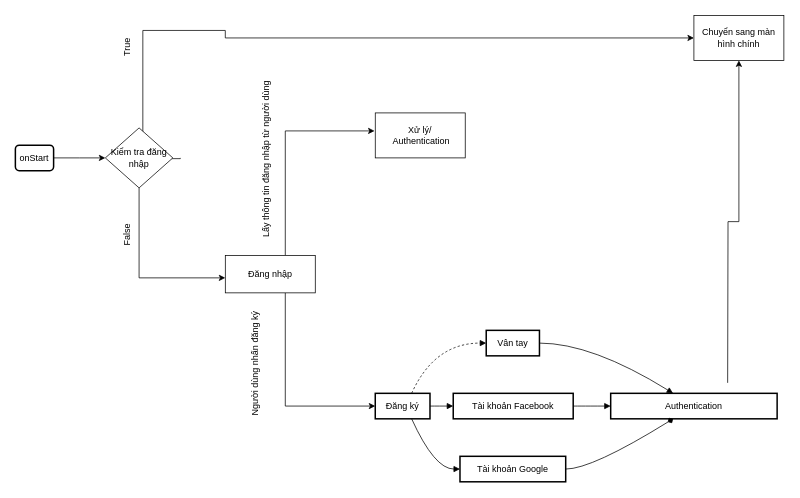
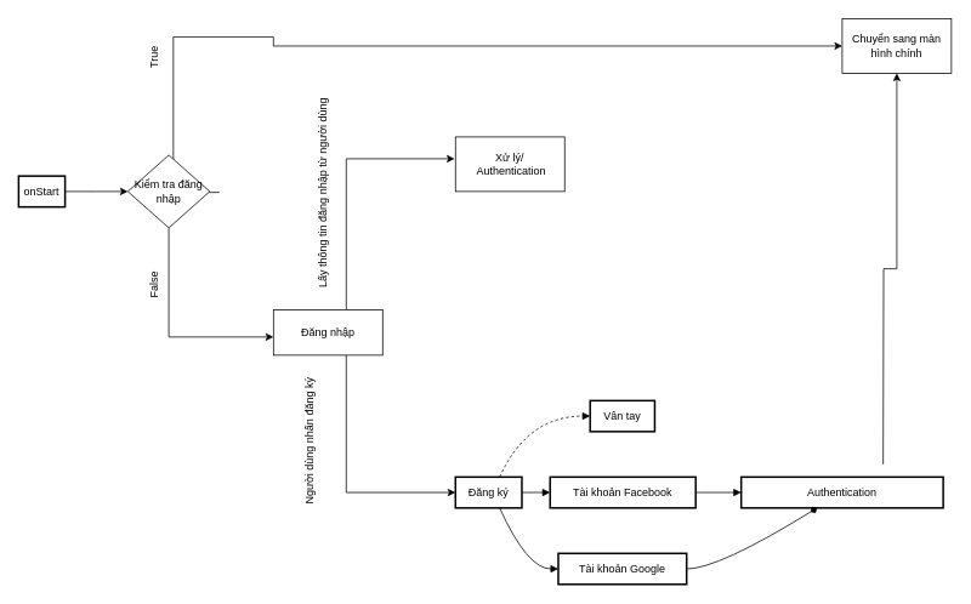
  <mxCell id="0" />
  <mxCell id="1" parent="0" />
  <mxCell id="2" style="edgeStyle=orthogonalEdgeStyle;rounded=0;orthogonalLoop=1;jettySize=auto;html=1;" edge="1" parent="1" source="3"><mxGeometry relative="1" as="geometry"><mxPoint x="140" y="210" as="targetPoint" /></mxGeometry></mxCell>
- <mxCell id="3" value="onStart" style="whiteSpace=wrap;strokeWidth=2;rounded=1;" parent="1" vertex="1"><mxGeometry x="20" y="193" width="51" height="34" as="geometry" /></mxCell>
+ <mxCell id="3" value="onStart" style="whiteSpace=wrap;strokeWidth=2;" parent="1" vertex="1"><mxGeometry x="20" y="193" width="51" height="34" as="geometry" /></mxCell>
  <mxCell id="4" value="Đăng ký" style="whiteSpace=wrap;strokeWidth=2;" parent="1" vertex="1"><mxGeometry x="500" y="524" width="73" height="34" as="geometry" /></mxCell>
  <mxCell id="5" value="Vân tay" style="whiteSpace=wrap;strokeWidth=2;" parent="1" vertex="1"><mxGeometry x="648" y="440" width="71" height="34" as="geometry" /></mxCell>
  <mxCell id="6" value="Tài khoản Facebook" style="whiteSpace=wrap;strokeWidth=2;" parent="1" vertex="1"><mxGeometry x="604" y="524" width="160" height="34" as="geometry" /></mxCell>
  <mxCell id="7" value="Tài khoản Google" style="whiteSpace=wrap;strokeWidth=2;" parent="1" vertex="1"><mxGeometry x="613" y="608" width="141" height="34" as="geometry" /></mxCell>
  <mxCell id="8" style="edgeStyle=orthogonalEdgeStyle;rounded=0;orthogonalLoop=1;jettySize=auto;html=1;entryX=0.5;entryY=1;entryDx=0;entryDy=0;" edge="1" parent="1" target="17"><mxGeometry relative="1" as="geometry"><mxPoint x="970" y="510" as="sourcePoint" /></mxGeometry></mxCell>
  <mxCell id="9" value="Authentication" style="whiteSpace=wrap;strokeWidth=2;" parent="1" vertex="1"><mxGeometry x="814" y="524" width="222" height="34" as="geometry" /></mxCell>
  <mxCell id="10" value="" style="curved=1;startArrow=none;endArrow=block;exitX=0.665;exitY=0;entryX=0.001;entryY=0.5;dashed=1;" parent="1" source="4" target="5" edge="1"><mxGeometry relative="1" as="geometry"><Array as="points"><mxPoint x="579" y="457" /></Array></mxGeometry></mxCell>
  <mxCell id="11" value="" style="curved=1;startArrow=none;endArrow=block;exitX=0.994;exitY=0.5;entryX=-0.003;entryY=0.5;" parent="1" source="4" target="6" edge="1"><mxGeometry relative="1" as="geometry"><Array as="points" /></mxGeometry></mxCell>
  <mxCell id="12" value="" style="curved=1;startArrow=none;endArrow=block;exitX=0.665;exitY=1;entryX=-0.0;entryY=0.5;" parent="1" source="4" target="7" edge="1"><mxGeometry relative="1" as="geometry"><Array as="points"><mxPoint x="579" y="625" /></Array></mxGeometry></mxCell>
- <mxCell id="13" value="" style="curved=1;startArrow=none;endArrow=block;exitX=1.003;exitY=0.5;entryX=0.375;entryY=0;" parent="1" source="5" target="9" edge="1"><mxGeometry relative="1" as="geometry"><Array as="points"><mxPoint x="789" y="457" /></Array></mxGeometry></mxCell>
  <mxCell id="14" value="" style="curved=1;startArrow=none;endArrow=block;exitX=0.998;exitY=0.5;entryX=-0.001;entryY=0.5;" parent="1" source="6" target="9" edge="1"><mxGeometry relative="1" as="geometry"><Array as="points" /></mxGeometry></mxCell>
  <mxCell id="15" value="" style="curved=1;startArrow=none;endArrow=diamond;exitX=1.002;exitY=0.5;entryX=0.375;entryY=1;" parent="1" source="7" target="9" edge="1"><mxGeometry relative="1" as="geometry"><Array as="points"><mxPoint x="789" y="625" /></Array></mxGeometry></mxCell>
  <mxCell id="16" style="edgeStyle=orthogonalEdgeStyle;rounded=0;orthogonalLoop=1;jettySize=auto;html=1;entryX=0;entryY=0.5;entryDx=0;entryDy=0;" edge="1" parent="1" target="17"><mxGeometry relative="1" as="geometry"><mxPoint x="240" y="210" as="sourcePoint" /><Array as="points"><mxPoint x="240" y="211" /><mxPoint x="190" y="211" /><mxPoint x="190" y="40" /><mxPoint x="300" y="40" /></Array></mxGeometry></mxCell>
  <mxCell id="17" value="Chuyển sang màn hình chính" style="rounded=0;whiteSpace=wrap;html=1;" vertex="1" parent="1"><mxGeometry x="925" y="20" width="120" height="60" as="geometry" /></mxCell>
  <mxCell id="18" value="True" style="text;html=1;align=center;verticalAlign=middle;resizable=0;points=[];autosize=1;strokeColor=none;fillColor=none;rotation=270;" vertex="1" parent="1"><mxGeometry x="145" y="48" width="50" height="30" as="geometry" /></mxCell>
  <mxCell id="19" style="edgeStyle=orthogonalEdgeStyle;rounded=0;orthogonalLoop=1;jettySize=auto;html=1;" edge="1" parent="1" source="20"><mxGeometry relative="1" as="geometry"><mxPoint x="300" y="370" as="targetPoint" /><Array as="points"><mxPoint x="185" y="370" /></Array></mxGeometry></mxCell>
  <mxCell id="20" value="Kiểm tra đăng nhập" style="rhombus;whiteSpace=wrap;html=1;" vertex="1" parent="1"><mxGeometry x="140" y="170" width="90" height="80" as="geometry" /></mxCell>
  <mxCell id="21" style="edgeStyle=orthogonalEdgeStyle;rounded=0;orthogonalLoop=1;jettySize=auto;html=1;entryX=-0.008;entryY=0.4;entryDx=0;entryDy=0;entryPerimeter=0;" edge="1" parent="1" source="23" target="25"><mxGeometry relative="1" as="geometry"><Array as="points"><mxPoint x="380" y="174" /></Array></mxGeometry></mxCell>
  <mxCell id="22" style="edgeStyle=orthogonalEdgeStyle;rounded=0;orthogonalLoop=1;jettySize=auto;html=1;entryX=0;entryY=0.5;entryDx=0;entryDy=0;" edge="1" parent="1" source="23" target="4"><mxGeometry relative="1" as="geometry"><Array as="points"><mxPoint x="380" y="541" /></Array></mxGeometry></mxCell>
  <mxCell id="23" value="Đăng nhập" style="rounded=0;whiteSpace=wrap;html=1;" vertex="1" parent="1"><mxGeometry x="300" width="120" height="50" as="geometry" y="340" /></mxCell>
  <mxCell id="24" value="False&lt;br&gt;" style="text;html=1;align=center;verticalAlign=middle;resizable=0;points=[];autosize=1;strokeColor=none;fillColor=none;rotation=270;" vertex="1" parent="1"><mxGeometry x="145" y="298" width="50" height="30" as="geometry" /></mxCell>
  <mxCell id="25" value="Xử lý/&lt;br&gt;&amp;nbsp;Authentication" style="rounded=0;whiteSpace=wrap;html=1;" vertex="1" parent="1"><mxGeometry x="500" y="150" width="120" height="60" as="geometry" /></mxCell>
  <mxCell id="26" value="Lấy thông tin đăng nhập từ người dùng" style="text;html=1;align=center;verticalAlign=middle;resizable=0;points=[];autosize=1;strokeColor=none;fillColor=none;rotation=270;" vertex="1" parent="1"><mxGeometry x="240" y="197" width="230" height="30" as="geometry" /></mxCell>
  <mxCell id="27" value="Người dùng nhấn đăng ký" style="text;html=1;align=center;verticalAlign=middle;resizable=0;points=[];autosize=1;strokeColor=none;fillColor=none;rotation=270;" vertex="1" parent="1"><mxGeometry x="260" y="470" width="160" height="30" as="geometry" /></mxCell>
